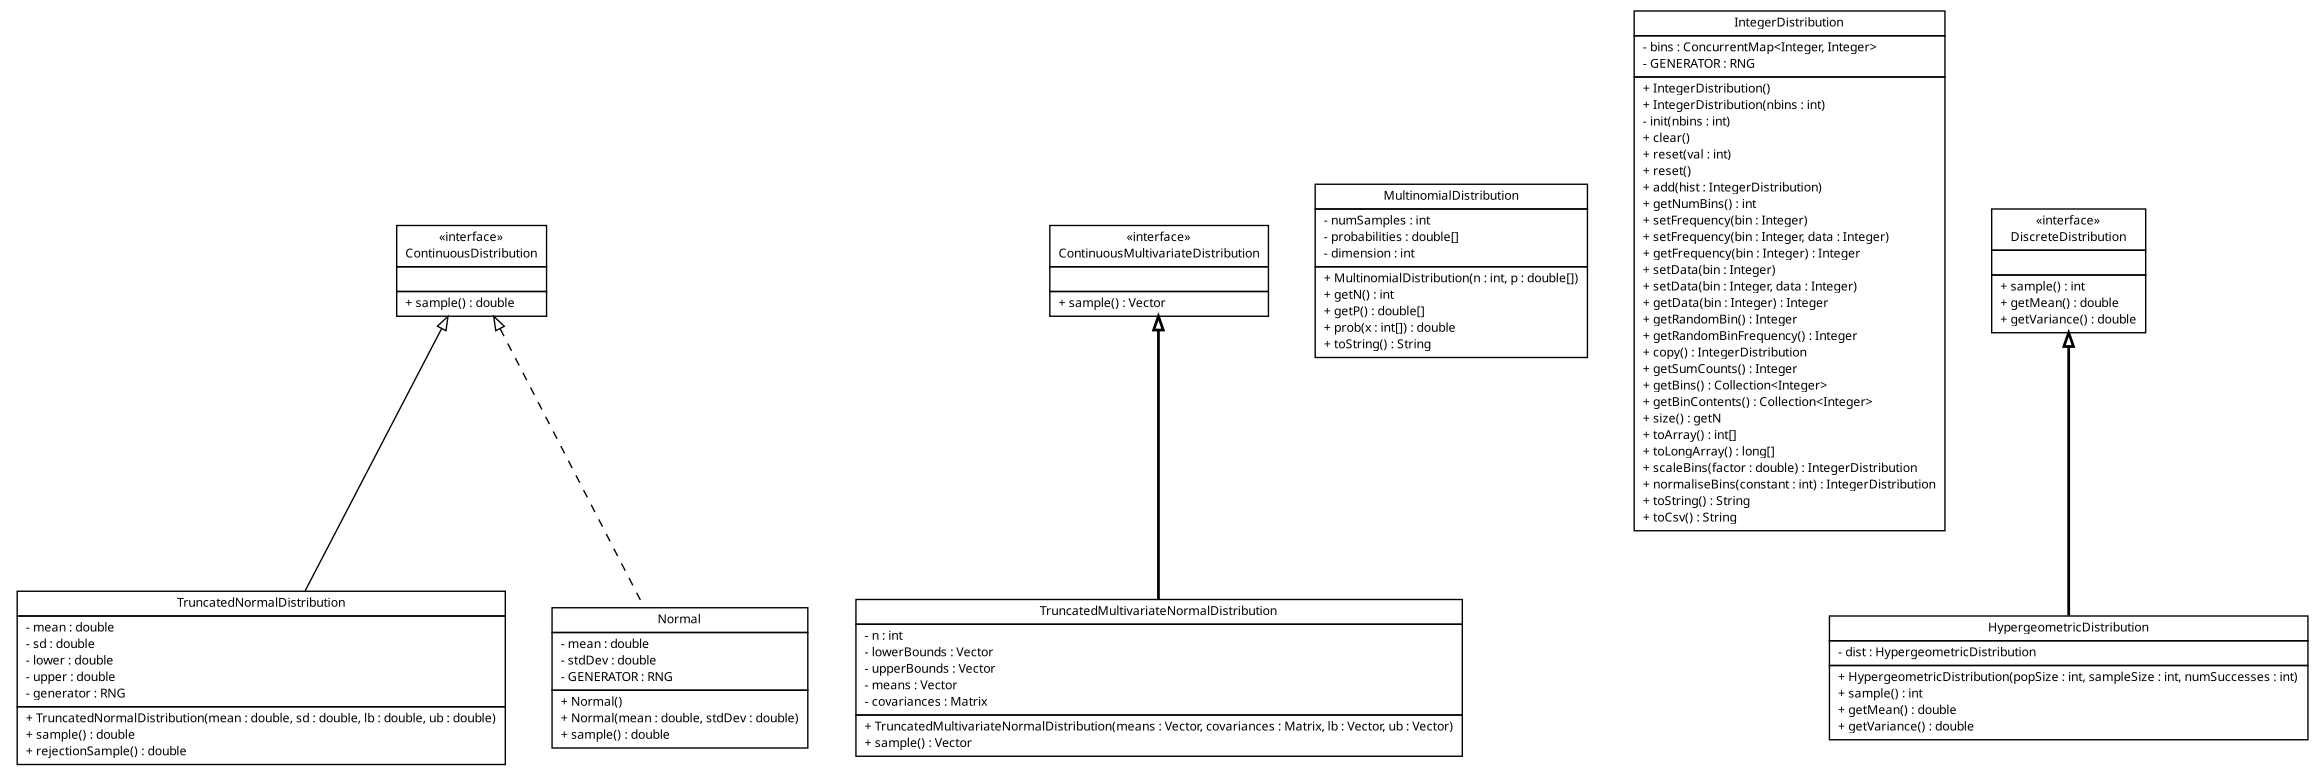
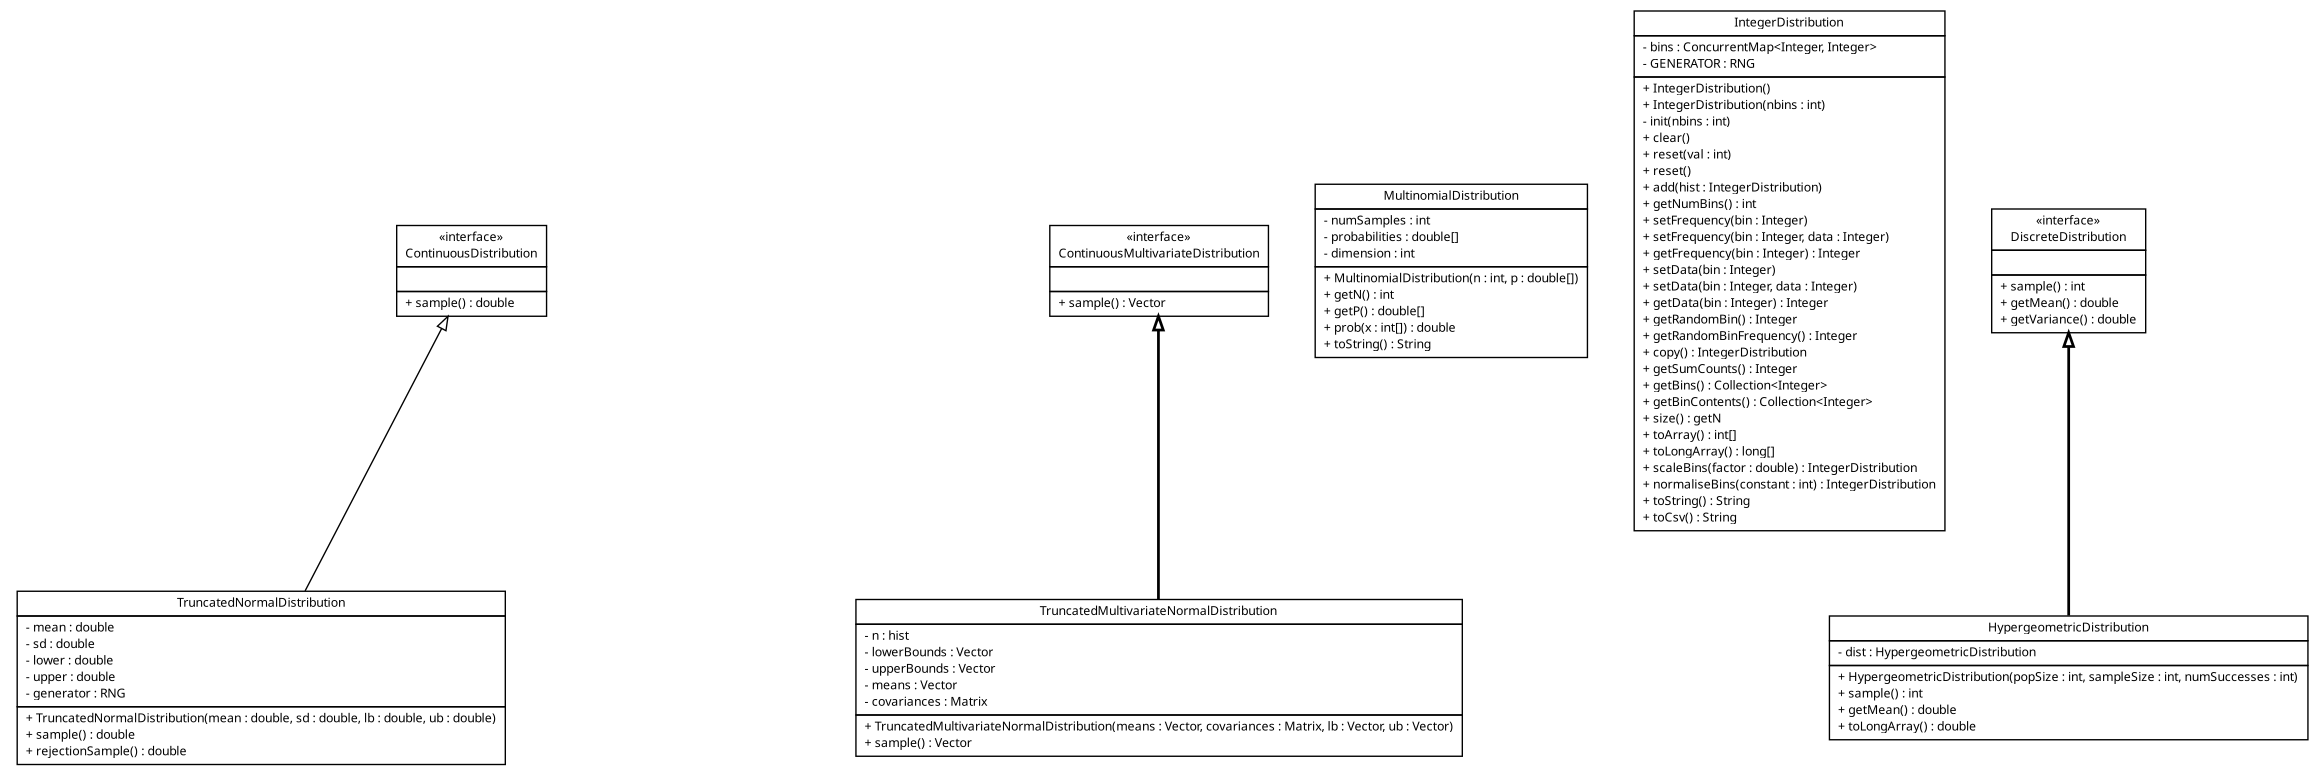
  digraph {
    nodesep=0.25
    ranksep=0.5
    node [fontcolor=black fontname="Trebuchet MS" fontsize=9.0 shape=plaintext]
    edge [arrowtail=empty dir=back fontname="Trebuchet MS" fontsize=10 headport=p labelfontname="Trebuchet MS" labelfontsize=10 style=bold tailport=p]
    n1 [label=<<table title="broadwick.statistics.distributions.TruncatedNormalDistribution" border="0" cellborder="1" cellspacing="0" cellpadding="2" port="p" href="./TruncatedNormalDistribution.html"> 		<tr><td><table border="0" cellspacing="0" cellpadding="1"> <tr><td align="center" balign="center"><font face="Trebuchet MS"> TruncatedNormalDistribution </font></td></tr> 		</table></td></tr> 		<tr><td><table border="0" cellspacing="0" cellpadding="1"> <tr><td align="left" balign="left"> - mean : double </td></tr> <tr><td align="left" balign="left"> - sd : double </td></tr> <tr><td align="left" balign="left"> - lower : double </td></tr> <tr><td align="left" balign="left"> - upper : double </td></tr> <tr><td align="left" balign="left"> - generator : RNG </td></tr> 		</table></td></tr> 		<tr><td><table border="0" cellspacing="0" cellpadding="1"> <tr><td align="left" balign="left"> + TruncatedNormalDistribution(mean : double, sd : double, lb : double, ub : double) </td></tr> <tr><td align="left" balign="left"> + sample() : double </td></tr> <tr><td align="left" balign="left"> + rejectionSample() : double </td></tr> 		</table></td></tr> 		</table>>]
-   n2 [label=<<table title="broadwick.statistics.distributions.TruncatedMultivariateNormalDistribution" border="0" cellborder="1" cellspacing="0" cellpadding="2" port="p" href="./TruncatedMultivariateNormalDistribution.html"> 		<tr><td><table border="0" cellspacing="0" cellpadding="1"> <tr><td align="center" balign="center"><font face="Trebuchet MS"> TruncatedMultivariateNormalDistribution </font></td></tr> 		</table></td></tr> 		<tr><td><table border="0" cellspacing="0" cellpadding="1"> <tr><td align="left" balign="left"> - n : int </td></tr> <tr><td align="left" balign="left"> - lowerBounds : Vector </td></tr> <tr><td align="left" balign="left"> - upperBounds : Vector </td></tr> <tr><td align="left" balign="left"> - means : Vector </td></tr> <tr><td align="left" balign="left"> - covariances : Matrix </td></tr> 		</table></td></tr> 		<tr><td><table border="0" cellspacing="0" cellpadding="1"> <tr><td align="left" balign="left"> + TruncatedMultivariateNormalDistribution(means : Vector, covariances : Matrix, lb : Vector, ub : Vector) </td></tr> <tr><td align="left" balign="left"> + sample() : Vector </td></tr> 		</table></td></tr> 		</table>>]
-   n3 [label=<<table title="broadwick.statistics.distributions.Normal" border="0" cellborder="1" cellspacing="0" cellpadding="2" port="p" href="./Normal.html"> 		<tr><td><table border="0" cellspacing="0" cellpadding="1"> <tr><td align="center" balign="center"><font face="Trebuchet MS"> Normal </font></td></tr> 		</table></td></tr> 		<tr><td><table border="0" cellspacing="0" cellpadding="1"> <tr><td align="left" balign="left"> - mean : double </td></tr> <tr><td align="left" balign="left"> - stdDev : double </td></tr> <tr><td align="left" balign="left"> - GENERATOR : RNG </td></tr> 		</table></td></tr> 		<tr><td><table border="0" cellspacing="0" cellpadding="1"> <tr><td align="left" balign="left"> + Normal() </td></tr> <tr><td align="left" balign="left"> + Normal(mean : double, stdDev : double) </td></tr> <tr><td align="left" balign="left"> + sample() : double </td></tr> 		</table></td></tr> 		</table>>]
+   n2 [label=<<table title="broadwick.statistics.distributions.TruncatedMultivariateNormalDistribution" border="0" cellborder="1" cellspacing="0" cellpadding="2" port="p" href="./TruncatedMultivariateNormalDistribution.html"> 		<tr><td><table border="0" cellspacing="0" cellpadding="1"> <tr><td align="center" balign="center"><font face="Trebuchet MS"> TruncatedMultivariateNormalDistribution </font></td></tr> 		</table></td></tr> 		<tr><td><table border="0" cellspacing="0" cellpadding="1"> <tr><td align="left" balign="left"> - n : hist </td></tr> <tr><td align="left" balign="left"> - lowerBounds : Vector </td></tr> <tr><td align="left" balign="left"> - upperBounds : Vector </td></tr> <tr><td align="left" balign="left"> - means : Vector </td></tr> <tr><td align="left" balign="left"> - covariances : Matrix </td></tr> 		</table></td></tr> 		<tr><td><table border="0" cellspacing="0" cellpadding="1"> <tr><td align="left" balign="left"> + TruncatedMultivariateNormalDistribution(means : Vector, covariances : Matrix, lb : Vector, ub : Vector) </td></tr> <tr><td align="left" balign="left"> + sample() : Vector </td></tr> 		</table></td></tr> 		</table>>]
    n4 [label=<<table title="broadwick.statistics.distributions.MultinomialDistribution" border="0" cellborder="1" cellspacing="0" cellpadding="2" port="p" href="./MultinomialDistribution.html"> 		<tr><td><table border="0" cellspacing="0" cellpadding="1"> <tr><td align="center" balign="center"><font face="Trebuchet MS"> MultinomialDistribution </font></td></tr> 		</table></td></tr> 		<tr><td><table border="0" cellspacing="0" cellpadding="1"> <tr><td align="left" balign="left"> - numSamples : int </td></tr> <tr><td align="left" balign="left"> - probabilities : double[] </td></tr> <tr><td align="left" balign="left"> - dimension : int </td></tr> 		</table></td></tr> 		<tr><td><table border="0" cellspacing="0" cellpadding="1"> <tr><td align="left" balign="left"> + MultinomialDistribution(n : int, p : double[]) </td></tr> <tr><td align="left" balign="left"> + getN() : int </td></tr> <tr><td align="left" balign="left"> + getP() : double[] </td></tr> <tr><td align="left" balign="left"> + prob(x : int[]) : double </td></tr> <tr><td align="left" balign="left"> + toString() : String </td></tr> 		</table></td></tr> 		</table>>]
    n5 [label=<<table title="broadwick.statistics.distributions.IntegerDistribution" border="0" cellborder="1" cellspacing="0" cellpadding="2" port="p" href="./IntegerDistribution.html"> 		<tr><td><table border="0" cellspacing="0" cellpadding="1"> <tr><td align="center" balign="center"><font face="Trebuchet MS"> IntegerDistribution </font></td></tr> 		</table></td></tr> 		<tr><td><table border="0" cellspacing="0" cellpadding="1"> <tr><td align="left" balign="left"> - bins : ConcurrentMap&lt;Integer, Integer&gt; </td></tr> <tr><td align="left" balign="left"> - GENERATOR : RNG </td></tr> 		</table></td></tr> 		<tr><td><table border="0" cellspacing="0" cellpadding="1"> <tr><td align="left" balign="left"> + IntegerDistribution() </td></tr> <tr><td align="left" balign="left"> + IntegerDistribution(nbins : int) </td></tr> <tr><td align="left" balign="left"> - init(nbins : int) </td></tr> <tr><td align="left" balign="left"> + clear() </td></tr> <tr><td align="left" balign="left"> + reset(val : int) </td></tr> <tr><td align="left" balign="left"> + reset() </td></tr> <tr><td align="left" balign="left"> + add(hist : IntegerDistribution) </td></tr> <tr><td align="left" balign="left"> + getNumBins() : int </td></tr> <tr><td align="left" balign="left"> + setFrequency(bin : Integer) </td></tr> <tr><td align="left" balign="left"> + setFrequency(bin : Integer, data : Integer) </td></tr> <tr><td align="left" balign="left"> + getFrequency(bin : Integer) : Integer </td></tr> <tr><td align="left" balign="left"> + setData(bin : Integer) </td></tr> <tr><td align="left" balign="left"> + setData(bin : Integer, data : Integer) </td></tr> <tr><td align="left" balign="left"> + getData(bin : Integer) : Integer </td></tr> <tr><td align="left" balign="left"> + getRandomBin() : Integer </td></tr> <tr><td align="left" balign="left"> + getRandomBinFrequency() : Integer </td></tr> <tr><td align="left" balign="left"> + copy() : IntegerDistribution </td></tr> <tr><td align="left" balign="left"> + getSumCounts() : Integer </td></tr> <tr><td align="left" balign="left"> + getBins() : Collection&lt;Integer&gt; </td></tr> <tr><td align="left" balign="left"> + getBinContents() : Collection&lt;Integer&gt; </td></tr> <tr><td align="left" balign="left"> + size() : getN </td></tr> <tr><td align="left" balign="left"> + toArray() : int[] </td></tr> <tr><td align="left" balign="left"> + toLongArray() : long[] </td></tr> <tr><td align="left" balign="left"> + scaleBins(factor : double) : IntegerDistribution </td></tr> <tr><td align="left" balign="left"> + normaliseBins(constant : int) : IntegerDistribution </td></tr> <tr><td align="left" balign="left"> + toString() : String </td></tr> <tr><td align="left" balign="left"> + toCsv() : String </td></tr> 		</table></td></tr> 		</table>>]
-   n6 [label=<<table title="broadwick.statistics.distributions.HypergeometricDistribution" border="0" cellborder="1" cellspacing="0" cellpadding="2" port="p" href="./HypergeometricDistribution.html"> 		<tr><td><table border="0" cellspacing="0" cellpadding="1"> <tr><td align="center" balign="center"><font face="Trebuchet MS"> HypergeometricDistribution </font></td></tr> 		</table></td></tr> 		<tr><td><table border="0" cellspacing="0" cellpadding="1"> <tr><td align="left" balign="left"> - dist : HypergeometricDistribution </td></tr> 		</table></td></tr> 		<tr><td><table border="0" cellspacing="0" cellpadding="1"> <tr><td align="left" balign="left"> + HypergeometricDistribution(popSize : int, sampleSize : int, numSuccesses : int) </td></tr> <tr><td align="left" balign="left"> + sample() : int </td></tr> <tr><td align="left" balign="left"> + getMean() : double </td></tr> <tr><td align="left" balign="left"> + getVariance() : double </td></tr> 		</table></td></tr> 		</table>>]
+   n6 [label=<<table title="broadwick.statistics.distributions.HypergeometricDistribution" border="0" cellborder="1" cellspacing="0" cellpadding="2" port="p" href="./HypergeometricDistribution.html"> 		<tr><td><table border="0" cellspacing="0" cellpadding="1"> <tr><td align="center" balign="center"><font face="Trebuchet MS"> HypergeometricDistribution </font></td></tr> 		</table></td></tr> 		<tr><td><table border="0" cellspacing="0" cellpadding="1"> <tr><td align="left" balign="left"> - dist : HypergeometricDistribution </td></tr> 		</table></td></tr> 		<tr><td><table border="0" cellspacing="0" cellpadding="1"> <tr><td align="left" balign="left"> + HypergeometricDistribution(popSize : int, sampleSize : int, numSuccesses : int) </td></tr> <tr><td align="left" balign="left"> + sample() : int </td></tr> <tr><td align="left" balign="left"> + getMean() : double </td></tr> <tr><td align="left" balign="left"> + toLongArray() : double </td></tr> 		</table></td></tr> 		</table>>]
    n7 [label=<<table title="broadwick.statistics.distributions.DiscreteDistribution" border="0" cellborder="1" cellspacing="0" cellpadding="2" port="p" href="./DiscreteDistribution.html"> 		<tr><td><table border="0" cellspacing="0" cellpadding="1"> <tr><td align="center" balign="center"> &#171;interface&#187; </td></tr> <tr><td align="center" balign="center"><font face="Trebuchet MS"> DiscreteDistribution </font></td></tr> 		</table></td></tr> 		<tr><td><table border="0" cellspacing="0" cellpadding="1"> <tr><td align="left" balign="left">  </td></tr> 		</table></td></tr> 		<tr><td><table border="0" cellspacing="0" cellpadding="1"> <tr><td align="left" balign="left"><font face="Trebuchet MS" point-size="9.0"> + sample() : int </font></td></tr> <tr><td align="left" balign="left"><font face="Trebuchet MS" point-size="9.0"> + getMean() : double </font></td></tr> <tr><td align="left" balign="left"><font face="Trebuchet MS" point-size="9.0"> + getVariance() : double </font></td></tr> 		</table></td></tr> 		</table>>]
    n8 [label=<<table title="broadwick.statistics.distributions.ContinuousMultivariateDistribution" border="0" cellborder="1" cellspacing="0" cellpadding="2" port="p" href="./ContinuousMultivariateDistribution.html"> 		<tr><td><table border="0" cellspacing="0" cellpadding="1"> <tr><td align="center" balign="center"> &#171;interface&#187; </td></tr> <tr><td align="center" balign="center"><font face="Trebuchet MS"> ContinuousMultivariateDistribution </font></td></tr> 		</table></td></tr> 		<tr><td><table border="0" cellspacing="0" cellpadding="1"> <tr><td align="left" balign="left">  </td></tr> 		</table></td></tr> 		<tr><td><table border="0" cellspacing="0" cellpadding="1"> <tr><td align="left" balign="left"><font face="Trebuchet MS" point-size="9.0"> + sample() : Vector </font></td></tr> 		</table></td></tr> 		</table>>]
    n9 [label=<<table title="broadwick.statistics.distributions.ContinuousDistribution" border="0" cellborder="1" cellspacing="0" cellpadding="2" port="p" href="./ContinuousDistribution.html"> 		<tr><td><table border="0" cellspacing="0" cellpadding="1"> <tr><td align="center" balign="center"> &#171;interface&#187; </td></tr> <tr><td align="center" balign="center"><font face="Trebuchet MS"> ContinuousDistribution </font></td></tr> 		</table></td></tr> 		<tr><td><table border="0" cellspacing="0" cellpadding="1"> <tr><td align="left" balign="left">  </td></tr> 		</table></td></tr> 		<tr><td><table border="0" cellspacing="0" cellpadding="1"> <tr><td align="left" balign="left"><font face="Trebuchet MS" point-size="9.0"> + sample() : double </font></td></tr> 		</table></td></tr> 		</table>>]
    n7 -> n6
    n8 -> n2
    n9 -> n1 [style=solid]
-   n9 -> n3 [style=dashed]
  }
